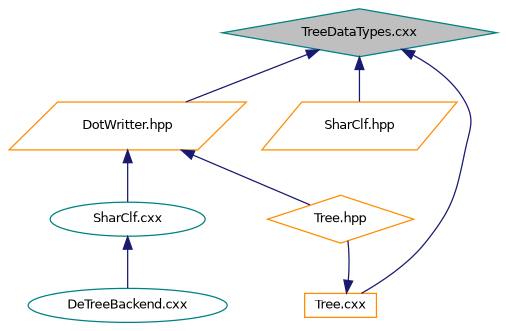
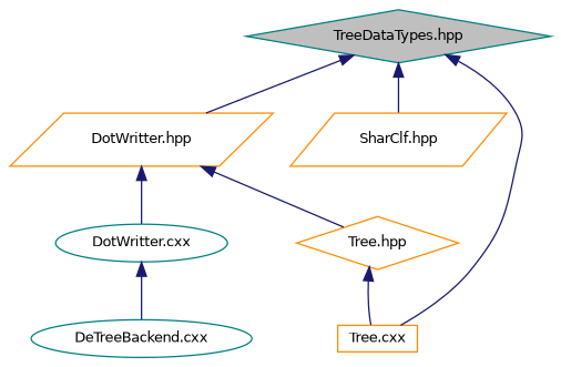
  digraph {
    node [color=darkorange fillcolor=white fontname=Helvetica fontsize=10 shape=diamond style=filled]
    edge [color=midnightblue dir=back fontname=Helvetica fontsize=10 labelfontname=Helvetica labelfontsize=10 style=solid]
-   n1 [color=teal fillcolor=grey75 fontcolor=black height=0.2 label="TreeDataTypes.cxx" width=0.4]
+   n1 [color=teal fillcolor=grey75 fontcolor=black height=0.2 label="TreeDataTypes.hpp" width=0.4]
    n2 [height=0.2 label="DotWritter.hpp" shape=parallelogram width=0.4]
    n3 [height=0.2 label="SharClf.hpp" shape=parallelogram width=0.4]
    n4 [height=0.2 label="Tree.cxx" shape=box width=0.4]
    n5 [height=0.2 label="Tree.hpp" width=0.4]
-   n6 [color=teal height=0.2 label="SharClf.cxx" shape=ellipse width=0.4]
+   n6 [color=teal height=0.2 label="DotWritter.cxx" shape=ellipse width=0.4]
    n7 [color=teal height=0.2 label="DeTreeBackend.cxx" shape=ellipse width=0.4]
    n1 -> n2
    n1 -> n3
    n1 -> n4
    n2 -> n5
    n2 -> n6
-   n4 -> n5
+   n5 -> n4
    n6 -> n7
  }
